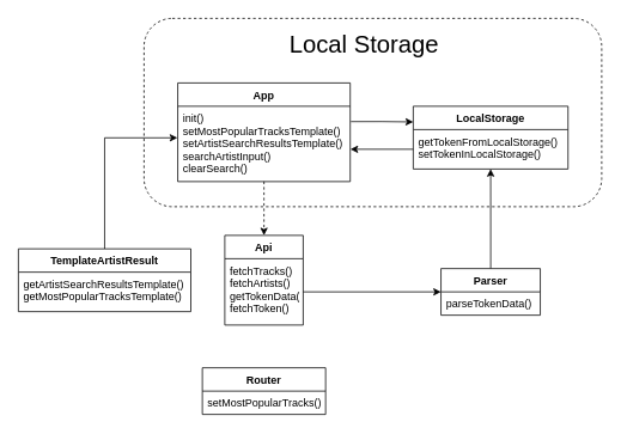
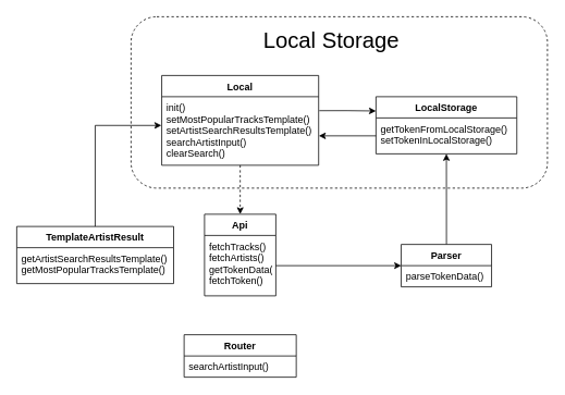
  <mxCell id="0" />
  <mxCell id="1" parent="0" />
  <mxCell id="2" value="Api" style="swimlane;fontStyle=1;align=center;verticalAlign=top;childLayout=stackLayout;horizontal=1;startSize=26;horizontalStack=0;resizeParent=1;resizeParentMax=0;resizeLast=0;collapsible=1;marginBottom=0;" parent="1" vertex="1"><mxGeometry x="250" y="262" width="87.37" height="100" as="geometry" /></mxCell>
  <mxCell id="3" value="fetchTracks()&#10;fetchArtists()&#10;getTokenData()&#10;fetchToken()" style="text;strokeColor=none;fillColor=none;align=left;verticalAlign=top;spacingLeft=4;spacingRight=4;overflow=hidden;rotatable=0;points=[[0,0.5],[1,0.5]];portConstraint=eastwest;" parent="2" vertex="1"><mxGeometry y="26" width="87.37" height="74" as="geometry" /></mxCell>
  <mxCell id="4" value="Router" style="swimlane;fontStyle=1;align=center;verticalAlign=top;childLayout=stackLayout;horizontal=1;startSize=26;horizontalStack=0;resizeParent=1;resizeParentMax=0;resizeLast=0;collapsible=1;marginBottom=0;" parent="1" vertex="1"><mxGeometry x="225" y="409.67" width="137.37" height="52" as="geometry" /></mxCell>
- <mxCell id="5" value="setMostPopularTracks()" style="text;strokeColor=none;fillColor=none;align=left;verticalAlign=top;spacingLeft=4;spacingRight=4;overflow=hidden;rotatable=0;points=[[0,0.5],[1,0.5]];portConstraint=eastwest;" parent="4" vertex="1"><mxGeometry y="26" width="137.37" height="26" as="geometry" /></mxCell>
+ <mxCell id="5" value="searchArtistInput()" style="text;strokeColor=none;fillColor=none;align=left;verticalAlign=top;spacingLeft=4;spacingRight=4;overflow=hidden;rotatable=0;points=[[0,0.5],[1,0.5]];portConstraint=eastwest;" parent="4" vertex="1"><mxGeometry y="26" width="137.37" height="26" as="geometry" /></mxCell>
  <mxCell id="6" style="edgeStyle=orthogonalEdgeStyle;rounded=0;orthogonalLoop=1;jettySize=auto;html=1;entryX=-0.002;entryY=0.419;entryDx=0;entryDy=0;entryPerimeter=0;" parent="1" source="7" target="11" edge="1"><mxGeometry relative="1" as="geometry" /></mxCell>
  <mxCell id="7" value="TemplateArtistResult" style="swimlane;fontStyle=1;align=center;verticalAlign=top;childLayout=stackLayout;horizontal=1;startSize=26;horizontalStack=0;resizeParent=1;resizeParentMax=0;resizeLast=0;collapsible=1;marginBottom=0;" parent="1" vertex="1"><mxGeometry x="20" y="277" width="192.18" height="70" as="geometry" /></mxCell>
  <mxCell id="8" value="getArtistSearchResultsTemplate()&#10;getMostPopularTracksTemplate()" style="text;strokeColor=none;fillColor=none;align=left;verticalAlign=top;spacingLeft=4;spacingRight=4;overflow=hidden;rotatable=0;points=[[0,0.5],[1,0.5]];portConstraint=eastwest;" parent="7" vertex="1"><mxGeometry y="26" width="192.18" height="44" as="geometry" /></mxCell>
  <mxCell id="9" style="edgeStyle=orthogonalEdgeStyle;rounded=0;orthogonalLoop=1;jettySize=auto;html=1;entryX=0.5;entryY=0;entryDx=0;entryDy=0;dashed=1;" parent="1" source="10" target="2" edge="1"><mxGeometry relative="1" as="geometry" /></mxCell>
- <mxCell id="10" value="App" style="swimlane;fontStyle=1;align=center;verticalAlign=top;childLayout=stackLayout;horizontal=1;startSize=26;horizontalStack=0;resizeParent=1;resizeParentMax=0;resizeLast=0;collapsible=1;marginBottom=0;" parent="1" vertex="1"><mxGeometry x="197.6" y="92" width="192.18" height="110" as="geometry" /></mxCell>
+ <mxCell id="10" value="Local" style="swimlane;fontStyle=1;align=center;verticalAlign=top;childLayout=stackLayout;horizontal=1;startSize=26;horizontalStack=0;resizeParent=1;resizeParentMax=0;resizeLast=0;collapsible=1;marginBottom=0;" parent="1" vertex="1"><mxGeometry x="197.6" y="92" width="192.18" height="110" as="geometry" /></mxCell>
  <mxCell id="11" value="init()&#10;setMostPopularTracksTemplate()&#10;setArtistSearchResultsTemplate()&#10;searchArtistInput()&#10;clearSearch()" style="text;strokeColor=none;fillColor=none;align=left;verticalAlign=top;spacingLeft=4;spacingRight=4;overflow=hidden;rotatable=0;points=[[0,0.5],[1,0.5]];portConstraint=eastwest;" parent="10" vertex="1"><mxGeometry y="26" width="192.18" height="84" as="geometry" /></mxCell>
  <mxCell id="12" value="LocalStorage" style="swimlane;fontStyle=1;align=center;verticalAlign=top;childLayout=stackLayout;horizontal=1;startSize=26;horizontalStack=0;resizeParent=1;resizeParentMax=0;resizeLast=0;collapsible=1;marginBottom=0;" parent="1" vertex="1"><mxGeometry x="460" y="118" width="172.5" height="70" as="geometry" /></mxCell>
  <mxCell id="13" value="getTokenFromLocalStorage()&#10;setTokenInLocalStorage()" style="text;strokeColor=none;fillColor=none;align=left;verticalAlign=top;spacingLeft=4;spacingRight=4;overflow=hidden;rotatable=0;points=[[0,0.5],[1,0.5]];portConstraint=eastwest;" parent="12" vertex="1"><mxGeometry y="26" width="172.5" height="44" as="geometry" /></mxCell>
  <mxCell id="14" style="edgeStyle=orthogonalEdgeStyle;rounded=0;orthogonalLoop=1;jettySize=auto;html=1;entryX=0.5;entryY=1;entryDx=0;entryDy=0;" parent="1" source="15" target="12" edge="1"><mxGeometry relative="1" as="geometry" /></mxCell>
  <mxCell id="15" value="Parser" style="swimlane;fontStyle=1;align=center;verticalAlign=top;childLayout=stackLayout;horizontal=1;startSize=26;horizontalStack=0;resizeParent=1;resizeParentMax=0;resizeLast=0;collapsible=1;marginBottom=0;" parent="1" vertex="1"><mxGeometry x="490.91" y="299" width="110.67" height="52" as="geometry" /></mxCell>
  <mxCell id="16" value="parseTokenData()" style="text;strokeColor=none;fillColor=none;align=left;verticalAlign=top;spacingLeft=4;spacingRight=4;overflow=hidden;rotatable=0;points=[[0,0.5],[1,0.5]];portConstraint=eastwest;" parent="15" vertex="1"><mxGeometry y="26" width="110.67" height="26" as="geometry" /></mxCell>
  <mxCell id="17" style="edgeStyle=orthogonalEdgeStyle;rounded=0;orthogonalLoop=1;jettySize=auto;html=1;entryX=0;entryY=0.5;entryDx=0;entryDy=0;exitX=1;exitY=0.5;exitDx=0;exitDy=0;" parent="1" source="3" target="15" edge="1"><mxGeometry relative="1" as="geometry" /></mxCell>
  <mxCell id="18" style="edgeStyle=orthogonalEdgeStyle;rounded=0;orthogonalLoop=1;jettySize=auto;html=1;entryX=0;entryY=0.25;entryDx=0;entryDy=0;exitX=1.004;exitY=0.204;exitDx=0;exitDy=0;exitPerimeter=0;" parent="1" source="11" target="12" edge="1"><mxGeometry relative="1" as="geometry" /></mxCell>
  <mxCell id="19" style="edgeStyle=orthogonalEdgeStyle;rounded=0;orthogonalLoop=1;jettySize=auto;html=1;entryX=1.001;entryY=0.571;entryDx=0;entryDy=0;entryPerimeter=0;" parent="1" source="13" target="11" edge="1"><mxGeometry relative="1" as="geometry" /></mxCell>
  <mxCell id="20" value="" style="rounded=1;whiteSpace=wrap;html=1;fillColor=none;dashed=1;" parent="1" vertex="1"><mxGeometry x="160" y="20" width="510" height="210" as="geometry" /></mxCell>
  <mxCell id="21" value="Local Storage" style="text;html=1;align=center;verticalAlign=middle;resizable=0;points=[];autosize=1;fontSize=27;" parent="1" vertex="1"><mxGeometry x="315" y="30" width="180" height="40" as="geometry" /></mxCell>
